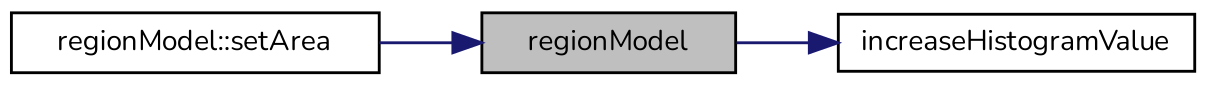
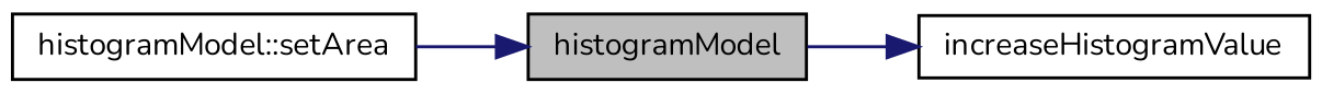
  digraph {
    fontname=Nunito
    rankdir=LR
    node [color=black fillcolor=white fontname=Nunito fontsize=10 shape=record style=filled]
    edge [color=midnightblue fontname=Nunito fontsize=10 labelfontname=Helvetica labelfontsize=10 style=solid]
-   n1 [fillcolor=grey75 fontcolor=black height=0.2 label=regionModel width=0.4]
+   n1 [fillcolor=grey75 fontcolor=black height=0.2 label=histogramModel width=0.4]
    n2 [height=0.2 label=increaseHistogramValue width=0.4]
-   n3 [height=0.2 label="regionModel::setArea" width=0.4]
+   n3 [height=0.2 label="histogramModel::setArea" width=0.4]
    n1 -> n2
    n3 -> n1
  }
